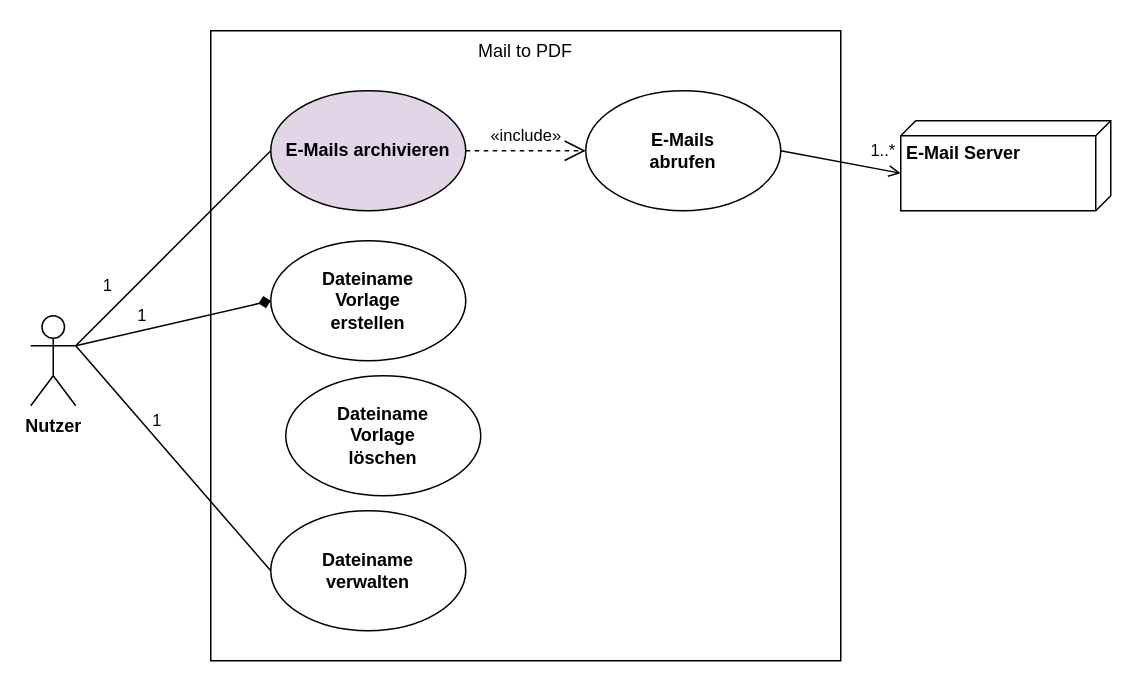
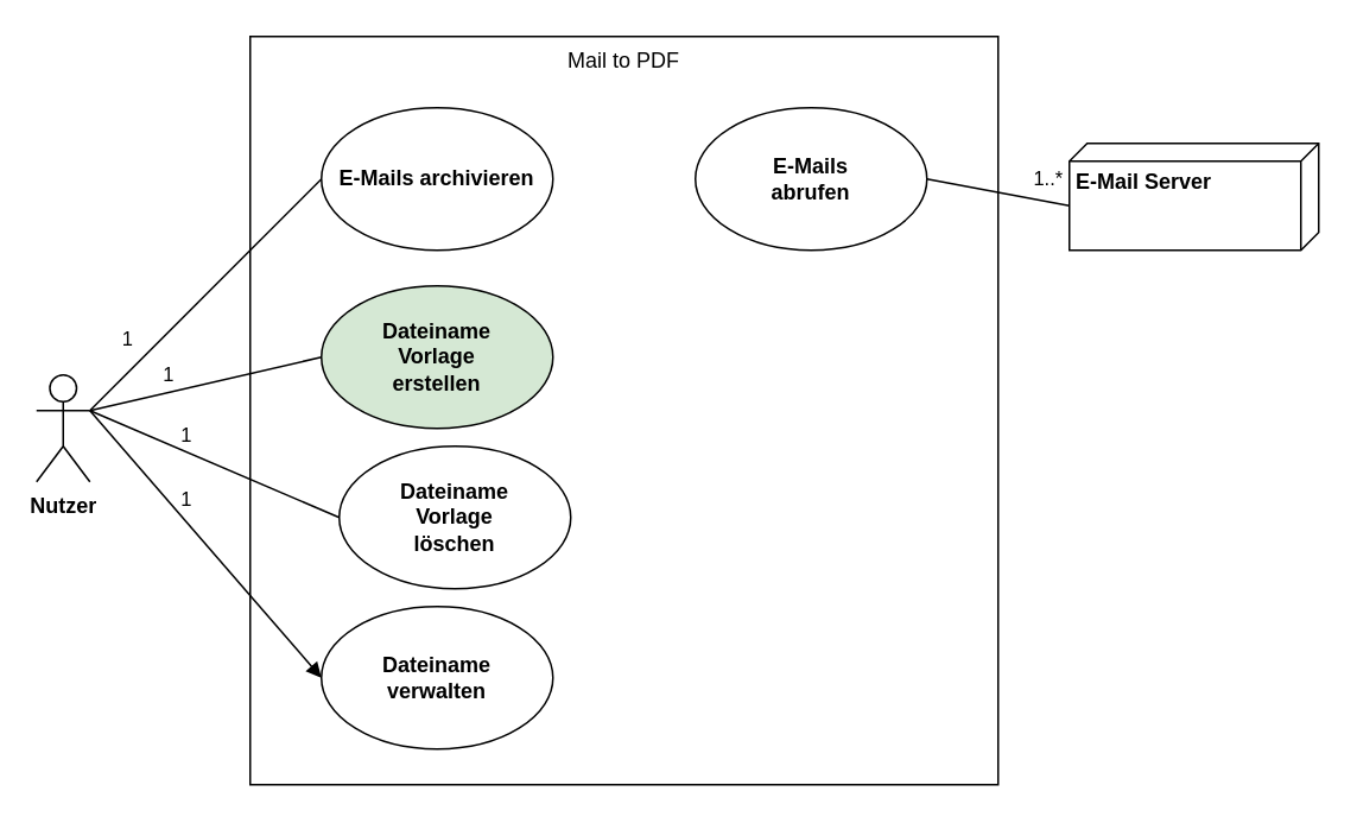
  <mxCell id="0" />
  <mxCell id="1" parent="0" />
  <mxCell id="2" value="Mail to PDF" style="rounded=0;whiteSpace=wrap;html=1;verticalAlign=top;" vertex="1" parent="1"><mxGeometry x="140" y="20" width="420" height="420" as="geometry" /></mxCell>
  <mxCell id="3" value="&lt;b&gt;Nutzer&lt;/b&gt;" style="shape=umlActor;verticalLabelPosition=bottom;verticalAlign=top;html=1;outlineConnect=0;" vertex="1" parent="1"><mxGeometry x="20" y="210" width="30" height="60" as="geometry" /></mxCell>
- <mxCell id="4" value="&lt;b&gt;E-Mails archivieren&lt;br&gt;&lt;/b&gt;" style="ellipse;whiteSpace=wrap;html=1;fillColor=#e1d5e7;" vertex="1" parent="1"><mxGeometry x="180" y="60" width="130" height="80" as="geometry" /></mxCell>
+ <mxCell id="4" value="&lt;b&gt;E-Mails archivieren&lt;br&gt;&lt;/b&gt;" style="ellipse;whiteSpace=wrap;html=1;" vertex="1" parent="1"><mxGeometry x="180" y="60" width="130" height="80" as="geometry" /></mxCell>
  <mxCell id="5" value="" style="endArrow=none;html=1;strokeColor=#000000;exitX=1;exitY=0.333;exitDx=0;exitDy=0;exitPerimeter=0;entryX=0;entryY=0.5;entryDx=0;entryDy=0;" edge="1" parent="1" source="3" target="4"><mxGeometry width="50" height="50" relative="1" as="geometry"><mxPoint x="410" y="290" as="sourcePoint" /><mxPoint x="460" y="240" as="targetPoint" /></mxGeometry></mxCell>
  <mxCell id="6" value="1" style="edgeLabel;html=1;align=center;verticalAlign=middle;resizable=0;points=[];" vertex="1" connectable="0" parent="5"><mxGeometry x="-0.182" relative="1" as="geometry"><mxPoint x="-33.03" y="13.03" as="offset" /></mxGeometry></mxCell>
- <mxCell id="7" value="&lt;div&gt;&lt;b&gt;Dateiname&lt;/b&gt;&lt;/div&gt;&lt;div&gt;&lt;b&gt; Vorlage&lt;/b&gt;&lt;/div&gt;&lt;div&gt;&lt;b&gt; erstellen&lt;/b&gt;&lt;/div&gt;" style="ellipse;whiteSpace=wrap;html=1;" vertex="1" parent="1"><mxGeometry x="180" y="160" width="130" height="80" as="geometry" /></mxCell>
- <mxCell id="8" value="" style="endArrow=diamond;html=1;strokeColor=#000000;exitX=1;exitY=0.333;exitDx=0;exitDy=0;exitPerimeter=0;entryX=0;entryY=0.5;entryDx=0;entryDy=0;" edge="1" parent="1" source="3" target="7"><mxGeometry width="50" height="50" relative="1" as="geometry"><mxPoint x="90" y="110" as="sourcePoint" /><mxPoint x="200" y="110" as="targetPoint" /></mxGeometry></mxCell>
+ <mxCell id="7" value="&lt;div&gt;&lt;b&gt;Dateiname&lt;/b&gt;&lt;/div&gt;&lt;div&gt;&lt;b&gt; Vorlage&lt;/b&gt;&lt;/div&gt;&lt;div&gt;&lt;b&gt; erstellen&lt;/b&gt;&lt;/div&gt;" style="ellipse;whiteSpace=wrap;html=1;fillColor=#d5e8d4;" vertex="1" parent="1"><mxGeometry x="180" y="160" width="130" height="80" as="geometry" /></mxCell>
+ <mxCell id="8" value="" style="endArrow=none;html=1;strokeColor=#000000;exitX=1;exitY=0.333;exitDx=0;exitDy=0;exitPerimeter=0;entryX=0;entryY=0.5;entryDx=0;entryDy=0;" edge="1" parent="1" source="3" target="7"><mxGeometry width="50" height="50" relative="1" as="geometry"><mxPoint x="90" y="110" as="sourcePoint" /><mxPoint x="200" y="110" as="targetPoint" /></mxGeometry></mxCell>
  <mxCell id="9" value="1" style="edgeLabel;html=1;align=center;verticalAlign=middle;resizable=0;points=[];" vertex="1" connectable="0" parent="8"><mxGeometry x="-0.364" y="-3" relative="1" as="geometry"><mxPoint x="2.3" y="-13.94" as="offset" /></mxGeometry></mxCell>
  <mxCell id="10" value="&lt;b&gt;E-Mails&lt;br&gt;abrufen&lt;br&gt;&lt;/b&gt;" style="ellipse;whiteSpace=wrap;html=1;" vertex="1" parent="1"><mxGeometry x="390" y="60" width="130" height="80" as="geometry" /></mxCell>
- <mxCell id="11" value="«include»" style="endArrow=open;endSize=12;dashed=1;html=1;strokeColor=#000000;entryX=0;entryY=0.5;entryDx=0;entryDy=0;exitX=1;exitY=0.5;exitDx=0;exitDy=0;" edge="1" parent="1" source="4" target="10"><mxGeometry y="10" width="160" relative="1" as="geometry"><mxPoint x="360" y="270" as="sourcePoint" /><mxPoint x="520" y="270" as="targetPoint" /><Array as="points"><mxPoint x="350" y="100" /></Array><mxPoint as="offset" /></mxGeometry></mxCell>
  <mxCell id="12" value="&lt;b&gt;E-Mail Server&lt;/b&gt;" style="verticalAlign=top;align=left;spacingTop=8;spacingLeft=2;spacingRight=12;shape=cube;size=10;direction=south;fontStyle=0;html=1;" vertex="1" parent="1"><mxGeometry x="600" y="80" width="140" height="60" as="geometry" /></mxCell>
- <mxCell id="13" value="" style="endArrow=open;html=1;strokeColor=#000000;entryX=0;entryY=0;entryDx=35;entryDy=140;entryPerimeter=0;exitX=1;exitY=0.5;exitDx=0;exitDy=0;" edge="1" parent="1" source="10" target="12"><mxGeometry width="50" height="50" relative="1" as="geometry"><mxPoint x="410" y="290" as="sourcePoint" /><mxPoint x="460" y="240" as="targetPoint" /></mxGeometry></mxCell>
+ <mxCell id="13" value="" style="endArrow=none;html=1;strokeColor=#000000;entryX=0;entryY=0;entryDx=35;entryDy=140;entryPerimeter=0;exitX=1;exitY=0.5;exitDx=0;exitDy=0;" edge="1" parent="1" source="10" target="12"><mxGeometry width="50" height="50" relative="1" as="geometry"><mxPoint x="410" y="290" as="sourcePoint" /><mxPoint x="460" y="240" as="targetPoint" /></mxGeometry></mxCell>
  <mxCell id="14" value="1..*" style="edgeLabel;html=1;align=center;verticalAlign=middle;resizable=0;points=[];" vertex="1" connectable="0" parent="13"><mxGeometry x="0.2" y="-1" relative="1" as="geometry"><mxPoint x="20" y="-11" as="offset" /></mxGeometry></mxCell>
  <mxCell id="15" value="&lt;div&gt;&lt;b&gt;Dateiname&lt;/b&gt;&lt;/div&gt;&lt;div&gt;&lt;b&gt; Vorlage&lt;/b&gt;&lt;/div&gt;&lt;div&gt;&lt;b&gt;löschen&lt;/b&gt;&lt;/div&gt;" style="ellipse;whiteSpace=wrap;html=1;" vertex="1" parent="1"><mxGeometry x="190" y="250" width="130" height="80" as="geometry" /></mxCell>
+ <mxCell id="16" value="" style="endArrow=none;html=1;strokeColor=#000000;exitX=1;exitY=0.333;exitDx=0;exitDy=0;exitPerimeter=0;entryX=0;entryY=0.5;entryDx=0;entryDy=0;" edge="1" parent="1" source="3" target="15"><mxGeometry width="50" height="50" relative="1" as="geometry"><mxPoint x="90" y="126" as="sourcePoint" /><mxPoint x="190" y="226" as="targetPoint" /></mxGeometry></mxCell>
+ <mxCell id="17" value="1" style="edgeLabel;html=1;align=center;verticalAlign=middle;resizable=0;points=[];" vertex="1" connectable="0" parent="16"><mxGeometry x="-0.364" y="-3" relative="1" as="geometry"><mxPoint x="10.98" y="-8" as="offset" /></mxGeometry></mxCell>
  <mxCell id="18" value="&lt;b&gt;Dateiname&lt;br&gt;verwalten&lt;br&gt;&lt;/b&gt;" style="ellipse;whiteSpace=wrap;html=1;" vertex="1" parent="1"><mxGeometry x="180" y="340" width="130" height="80" as="geometry" /></mxCell>
- <mxCell id="19" value="" style="endArrow=none;html=1;strokeColor=#000000;exitX=1;exitY=0.333;exitDx=0;exitDy=0;exitPerimeter=0;entryX=0;entryY=0.5;entryDx=0;entryDy=0;" edge="1" parent="1" source="3" target="18"><mxGeometry width="50" height="50" relative="1" as="geometry"><mxPoint x="90" y="153" as="sourcePoint" /><mxPoint x="190" y="343" as="targetPoint" /></mxGeometry></mxCell>
+ <mxCell id="19" value="" style="endArrow=block;html=1;strokeColor=#000000;exitX=1;exitY=0.333;exitDx=0;exitDy=0;exitPerimeter=0;entryX=0;entryY=0.5;entryDx=0;entryDy=0;" edge="1" parent="1" source="3" target="18"><mxGeometry width="50" height="50" relative="1" as="geometry"><mxPoint x="90" y="153" as="sourcePoint" /><mxPoint x="190" y="343" as="targetPoint" /></mxGeometry></mxCell>
  <mxCell id="20" value="1" style="edgeLabel;html=1;align=center;verticalAlign=middle;resizable=0;points=[];" vertex="1" connectable="0" parent="19"><mxGeometry x="-0.364" y="-3" relative="1" as="geometry"><mxPoint x="14.98" y="0.43" as="offset" /></mxGeometry></mxCell>
